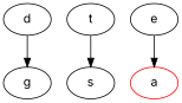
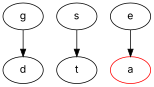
  digraph {
    fontname=Inter
    node [fontname=Inter]
    edge [fontname=Inter]
    d
    g
    s
    t
    a [color=red]
    e [color=black]
-   d -> g
-   t -> s
+   g -> d
+   s -> t
    e -> a
  }
